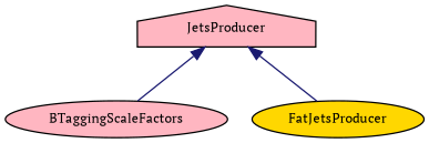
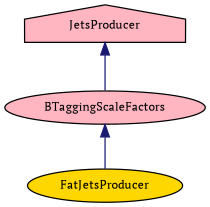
  digraph {
    fontname="PT Serif"
    node [color=black fillcolor=lightpink fontname="PT Serif" fontsize=10 shape=ellipse style=filled]
    edge [color=midnightblue dir=back fontname="PT Serif" fontsize=10 labelfontname=Helvetica labelfontsize=10 style=solid]
    n1 [fontcolor=black height=0.2 label=BTaggingScaleFactors width=0.4]
    n2 [fillcolor=gold height=0.2 label=FatJetsProducer width=0.4]
    n3 [height=0.2 label=JetsProducer shape=house width=0.4]
-   n3 -> n2
+   n1 -> n2
    n3 -> n1
  }
